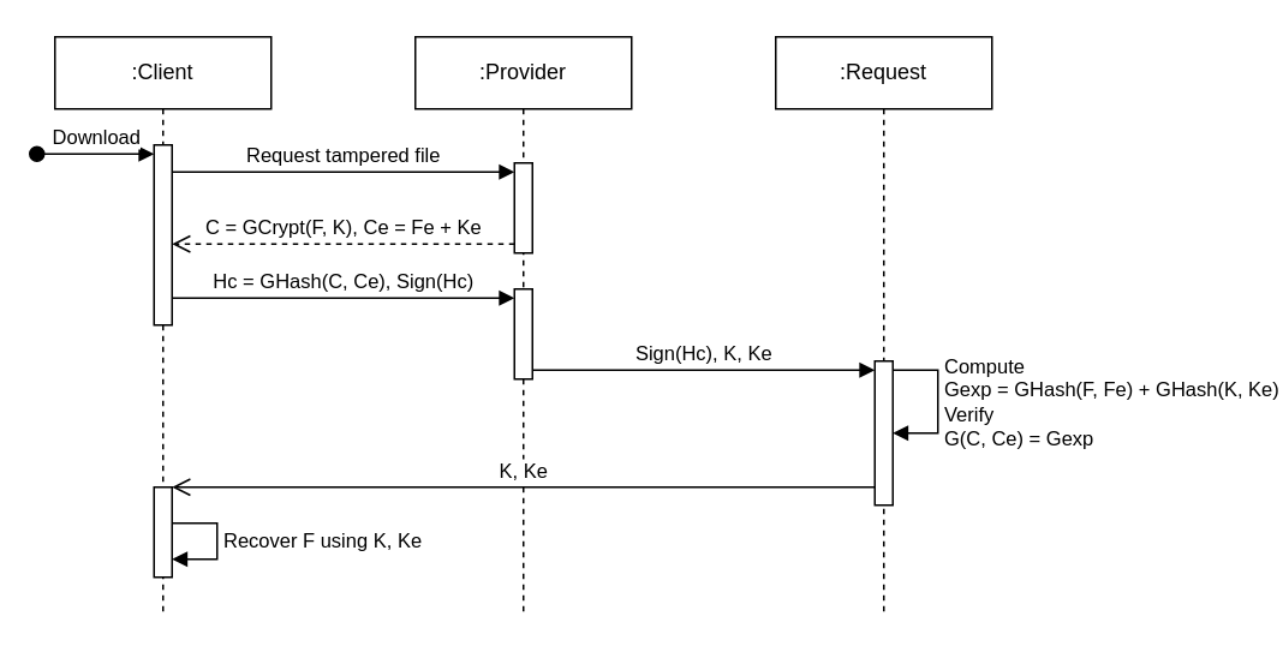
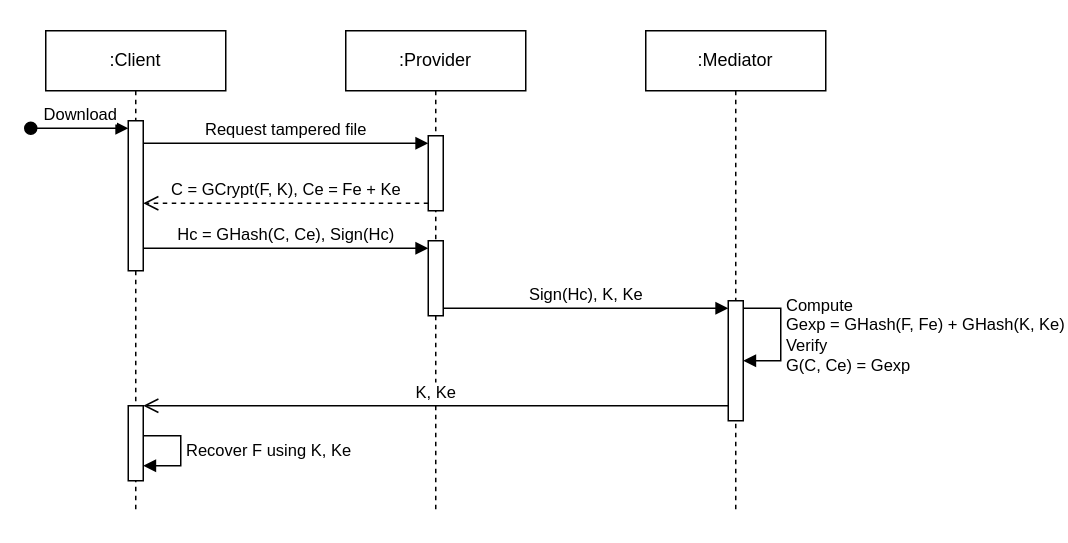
  <mxCell id="0" />
  <mxCell id="1" parent="0" />
  <mxCell id="2" value=":Provider" style="shape=umlLifeline;perimeter=lifelinePerimeter;whiteSpace=wrap;html=1;container=0;dropTarget=0;collapsible=0;recursiveResize=0;outlineConnect=0;portConstraint=eastwest;newEdgeStyle={&quot;edgeStyle&quot;:&quot;elbowEdgeStyle&quot;,&quot;elbow&quot;:&quot;vertical&quot;,&quot;curved&quot;:0,&quot;rounded&quot;:0};" parent="1" vertex="1"><mxGeometry x="230" y="20" width="120" height="320" as="geometry" /></mxCell>
  <mxCell id="3" value="" style="html=1;points=[[0,0,0,0,5],[0,1,0,0,-5],[1,0,0,0,5],[1,1,0,0,-5]];perimeter=orthogonalPerimeter;outlineConnect=0;targetShapes=umlLifeline;portConstraint=eastwest;newEdgeStyle={&quot;curved&quot;:0,&quot;rounded&quot;:0};" parent="2" vertex="1"><mxGeometry x="55" y="70" width="10" height="50" as="geometry" /></mxCell>
  <mxCell id="4" value="" style="html=1;points=[[0,0,0,0,5],[0,1,0,0,-5],[1,0,0,0,5],[1,1,0,0,-5]];perimeter=orthogonalPerimeter;outlineConnect=0;targetShapes=umlLifeline;portConstraint=eastwest;newEdgeStyle={&quot;curved&quot;:0,&quot;rounded&quot;:0};" parent="2" vertex="1"><mxGeometry x="55" y="140" width="10" height="50" as="geometry" /></mxCell>
  <mxCell id="5" value=":Client" style="shape=umlLifeline;perimeter=lifelinePerimeter;whiteSpace=wrap;html=1;container=0;dropTarget=0;collapsible=0;recursiveResize=0;outlineConnect=0;portConstraint=eastwest;newEdgeStyle={&quot;edgeStyle&quot;:&quot;elbowEdgeStyle&quot;,&quot;elbow&quot;:&quot;vertical&quot;,&quot;curved&quot;:0,&quot;rounded&quot;:0};" parent="1" vertex="1"><mxGeometry x="30" y="20" width="120" height="320" as="geometry" /></mxCell>
  <mxCell id="6" value="" style="html=1;points=[[0,0,0,0,5],[0,1,0,0,-5],[1,0,0,0,5],[1,1,0,0,-5]];perimeter=orthogonalPerimeter;outlineConnect=0;targetShapes=umlLifeline;portConstraint=eastwest;newEdgeStyle={&quot;curved&quot;:0,&quot;rounded&quot;:0};" parent="5" vertex="1"><mxGeometry x="55" y="60" width="10" height="100" as="geometry" /></mxCell>
- <mxCell id="7" value=":Request" style="shape=umlLifeline;perimeter=lifelinePerimeter;whiteSpace=wrap;html=1;container=0;dropTarget=0;collapsible=0;recursiveResize=0;outlineConnect=0;portConstraint=eastwest;newEdgeStyle={&quot;edgeStyle&quot;:&quot;elbowEdgeStyle&quot;,&quot;elbow&quot;:&quot;vertical&quot;,&quot;curved&quot;:0,&quot;rounded&quot;:0};" parent="1" vertex="1"><mxGeometry x="430" y="20" width="120" height="320" as="geometry" /></mxCell>
+ <mxCell id="7" value=":Mediator" style="shape=umlLifeline;perimeter=lifelinePerimeter;whiteSpace=wrap;html=1;container=0;dropTarget=0;collapsible=0;recursiveResize=0;outlineConnect=0;portConstraint=eastwest;newEdgeStyle={&quot;edgeStyle&quot;:&quot;elbowEdgeStyle&quot;,&quot;elbow&quot;:&quot;vertical&quot;,&quot;curved&quot;:0,&quot;rounded&quot;:0};" parent="1" vertex="1"><mxGeometry x="430" y="20" width="120" height="320" as="geometry" /></mxCell>
  <mxCell id="8" value="" style="html=1;points=[[0,0,0,0,5],[0,1,0,0,-5],[1,0,0,0,5],[1,1,0,0,-5]];perimeter=orthogonalPerimeter;outlineConnect=0;targetShapes=umlLifeline;portConstraint=eastwest;newEdgeStyle={&quot;curved&quot;:0,&quot;rounded&quot;:0};" parent="7" vertex="1"><mxGeometry x="55" y="180" width="10" height="80" as="geometry" /></mxCell>
  <mxCell id="9" value="Compute&lt;br&gt;Gexp = GHash(F, Fe) + GHash(K, Ke)&lt;br&gt;Verify&lt;br&gt;G(C, Ce) = Gexp" style="html=1;align=left;spacingLeft=2;endArrow=block;rounded=0;edgeStyle=orthogonalEdgeStyle;curved=0;rounded=0;exitX=1;exitY=0;exitDx=0;exitDy=5;exitPerimeter=0;" parent="7" source="8" target="8" edge="1"><mxGeometry relative="1" as="geometry"><mxPoint x="80" y="190" as="sourcePoint" /><Array as="points"><mxPoint x="90" y="185" /><mxPoint x="90" y="220" /></Array><mxPoint x="85" y="220" as="targetPoint" /></mxGeometry></mxCell>
  <mxCell id="10" value="Download" style="html=1;verticalAlign=bottom;startArrow=oval;startFill=1;endArrow=block;startSize=8;curved=0;rounded=0;entryX=0;entryY=0;entryDx=0;entryDy=5;entryPerimeter=0;" parent="1" target="6" edge="1"><mxGeometry width="60" relative="1" as="geometry"><mxPoint x="20" y="85" as="sourcePoint" /><mxPoint x="80" y="90" as="targetPoint" /></mxGeometry></mxCell>
  <mxCell id="11" value="Request tampered file" style="html=1;verticalAlign=bottom;endArrow=block;curved=0;rounded=0;entryX=0;entryY=0;entryDx=0;entryDy=5;" parent="1" source="6" target="3" edge="1"><mxGeometry relative="1" as="geometry"><mxPoint x="210" y="95" as="sourcePoint" /></mxGeometry></mxCell>
  <mxCell id="12" value="C = GCrypt(F, K), Ce = Fe + Ke" style="html=1;verticalAlign=bottom;endArrow=open;dashed=1;endSize=8;curved=0;rounded=0;exitX=0;exitY=1;exitDx=0;exitDy=-5;" parent="1" source="3" target="6" edge="1"><mxGeometry relative="1" as="geometry"><mxPoint x="215" y="135" as="targetPoint" /></mxGeometry></mxCell>
  <mxCell id="13" value="Hc = GHash(C, Ce), Sign(Hc)" style="html=1;verticalAlign=bottom;endArrow=block;curved=0;rounded=0;entryX=0;entryY=0;entryDx=0;entryDy=5;entryPerimeter=0;" parent="1" source="6" target="4" edge="1"><mxGeometry width="80" relative="1" as="geometry"><mxPoint x="100" y="169.5" as="sourcePoint" /><mxPoint x="180" y="169.5" as="targetPoint" /></mxGeometry></mxCell>
  <mxCell id="14" value="Sign(Hc), K, Ke" style="html=1;verticalAlign=bottom;endArrow=block;curved=0;rounded=0;entryX=0;entryY=0;entryDx=0;entryDy=5;entryPerimeter=0;" parent="1" source="4" target="8" edge="1"><mxGeometry width="80" relative="1" as="geometry"><mxPoint x="310" y="190" as="sourcePoint" /><mxPoint x="390" y="190" as="targetPoint" /></mxGeometry></mxCell>
  <mxCell id="15" value="" style="html=1;points=[[0,0,0,0,5],[0,1,0,0,-5],[1,0,0,0,5],[1,1,0,0,-5]];perimeter=orthogonalPerimeter;outlineConnect=0;targetShapes=umlLifeline;portConstraint=eastwest;newEdgeStyle={&quot;curved&quot;:0,&quot;rounded&quot;:0};" parent="1" vertex="1"><mxGeometry x="85" y="270" width="10" height="50" as="geometry" /></mxCell>
  <mxCell id="16" value="K, Ke" style="html=1;verticalAlign=bottom;endArrow=open;endSize=8;curved=0;rounded=0;exitX=0;exitY=1;exitDx=0;exitDy=-5;" parent="1" edge="1"><mxGeometry relative="1" as="geometry"><mxPoint x="95" y="270" as="targetPoint" /><mxPoint x="485" y="270" as="sourcePoint" /></mxGeometry></mxCell>
  <mxCell id="17" value="Recover F using K, Ke" style="html=1;align=left;spacingLeft=2;endArrow=block;rounded=0;edgeStyle=orthogonalEdgeStyle;curved=0;rounded=0;" parent="1" edge="1"><mxGeometry relative="1" as="geometry"><mxPoint x="95" y="290" as="sourcePoint" /><Array as="points"><mxPoint x="120" y="290" /><mxPoint x="120" y="310" /></Array><mxPoint x="95" y="310" as="targetPoint" /></mxGeometry></mxCell>
